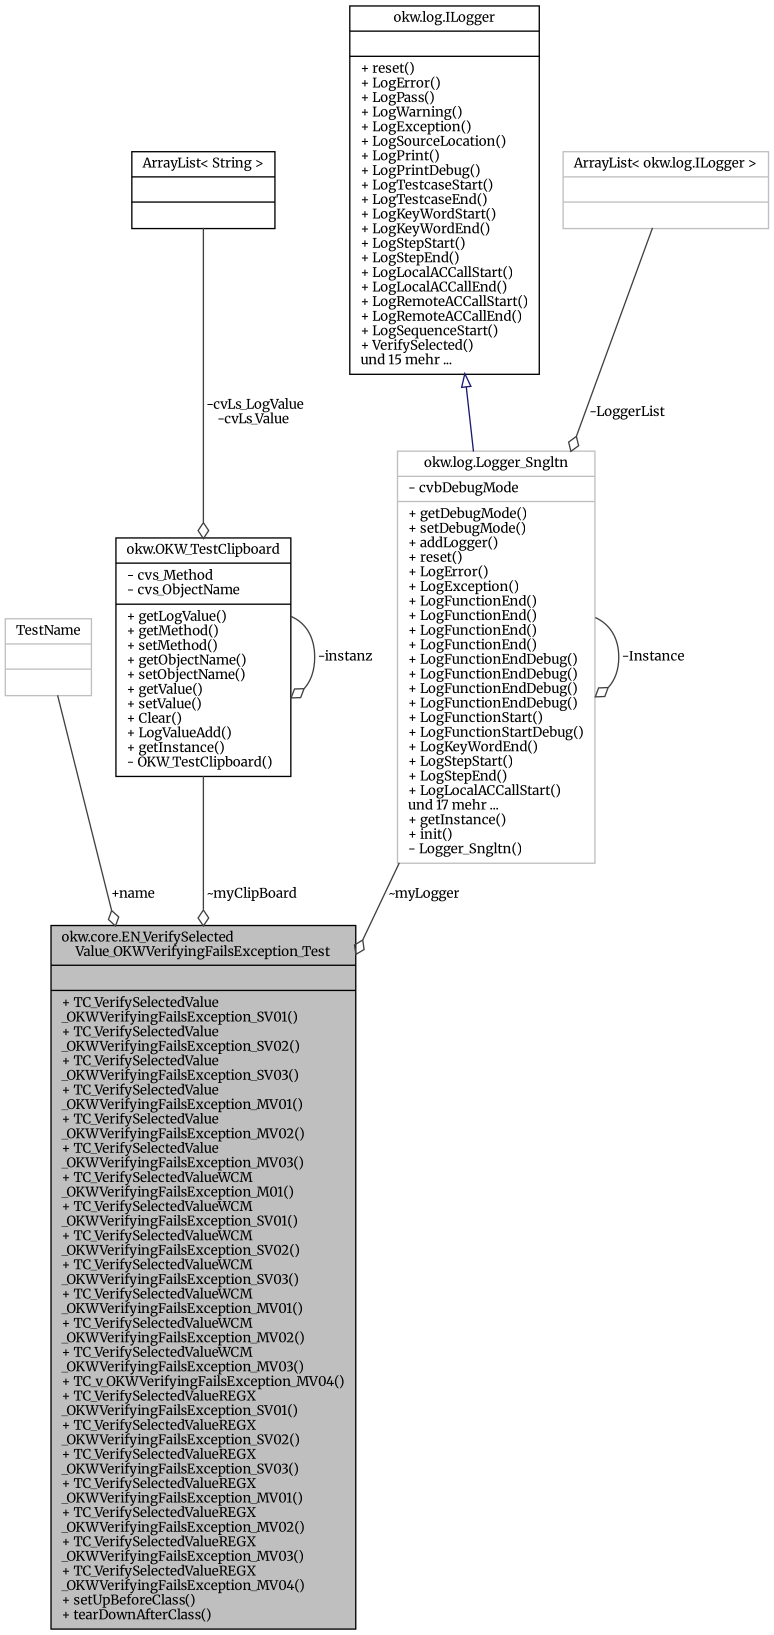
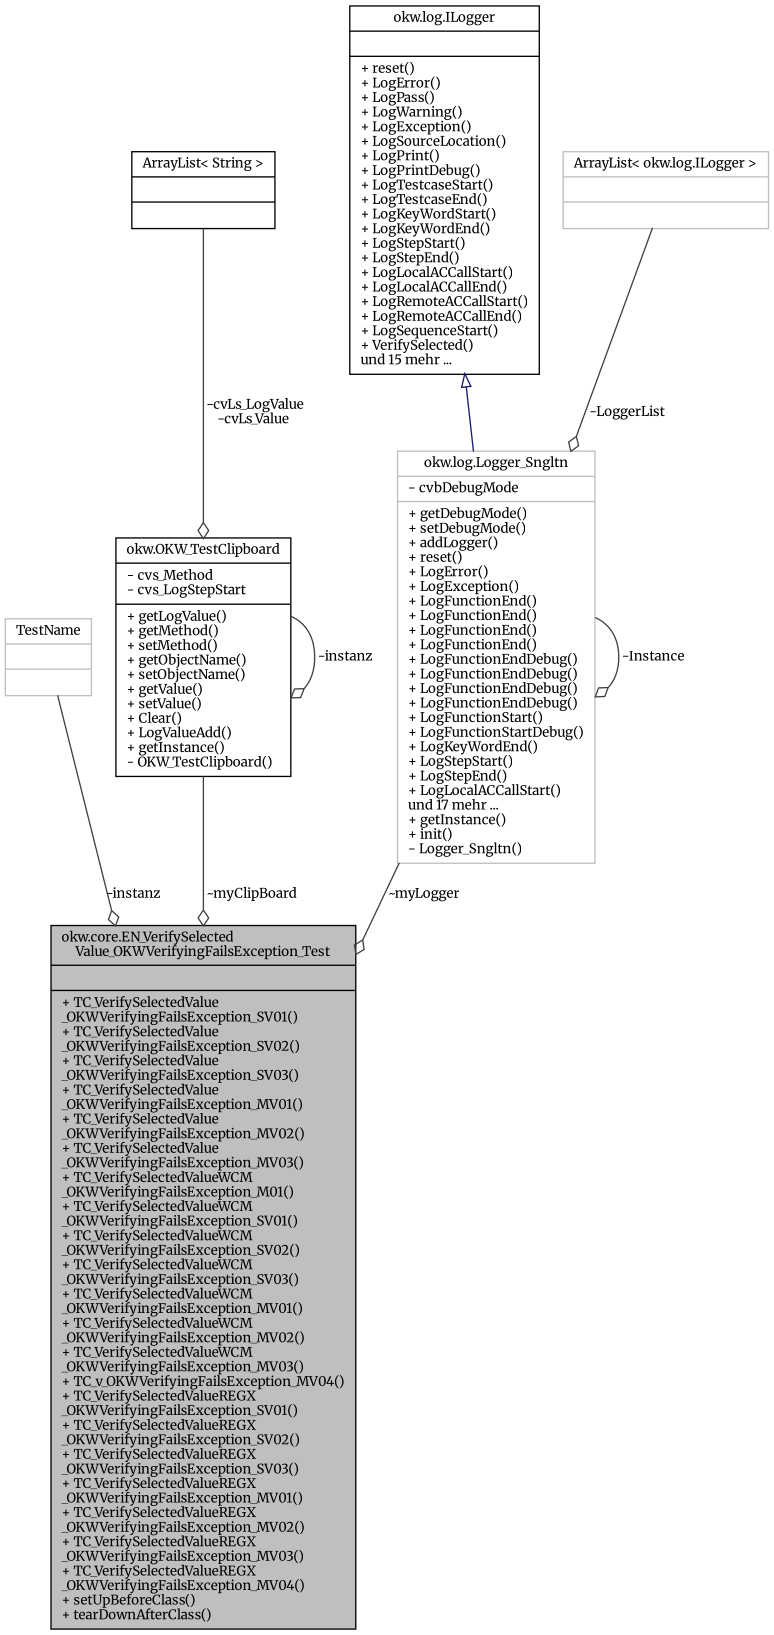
  digraph {
    fontname=Merriweather
    node [color=black fillcolor=white fontname=Merriweather fontsize=10 shape=record style=filled]
    edge [arrowhead=odiamond color=grey25 fontname=Merriweather fontsize=10 labelfontname=Helvetica labelfontsize=10 style=solid]
    n1 [fillcolor=grey75 fontcolor=black height=0.2 label="{okw.core.EN_VerifySelected\lValue_OKWVerifyingFailsException_Test\n||+ TC_VerifySelectedValue\l_OKWVerifyingFailsException_SV01()\l+ TC_VerifySelectedValue\l_OKWVerifyingFailsException_SV02()\l+ TC_VerifySelectedValue\l_OKWVerifyingFailsException_SV03()\l+ TC_VerifySelectedValue\l_OKWVerifyingFailsException_MV01()\l+ TC_VerifySelectedValue\l_OKWVerifyingFailsException_MV02()\l+ TC_VerifySelectedValue\l_OKWVerifyingFailsException_MV03()\l+ TC_VerifySelectedValueWCM\l_OKWVerifyingFailsException_M01()\l+ TC_VerifySelectedValueWCM\l_OKWVerifyingFailsException_SV01()\l+ TC_VerifySelectedValueWCM\l_OKWVerifyingFailsException_SV02()\l+ TC_VerifySelectedValueWCM\l_OKWVerifyingFailsException_SV03()\l+ TC_VerifySelectedValueWCM\l_OKWVerifyingFailsException_MV01()\l+ TC_VerifySelectedValueWCM\l_OKWVerifyingFailsException_MV02()\l+ TC_VerifySelectedValueWCM\l_OKWVerifyingFailsException_MV03()\l+ TC_v_OKWVerifyingFailsException_MV04()\l+ TC_VerifySelectedValueREGX\l_OKWVerifyingFailsException_SV01()\l+ TC_VerifySelectedValueREGX\l_OKWVerifyingFailsException_SV02()\l+ TC_VerifySelectedValueREGX\l_OKWVerifyingFailsException_SV03()\l+ TC_VerifySelectedValueREGX\l_OKWVerifyingFailsException_MV01()\l+ TC_VerifySelectedValueREGX\l_OKWVerifyingFailsException_MV02()\l+ TC_VerifySelectedValueREGX\l_OKWVerifyingFailsException_MV03()\l+ TC_VerifySelectedValueREGX\l_OKWVerifyingFailsException_MV04()\l+ setUpBeforeClass()\l+ tearDownAfterClass()\l}" width=0.4]
    n2 [color=grey75 height=0.2 label="{TestName\n||}" width=0.4]
-   n3 [height=0.2 label="{okw.OKW_TestClipboard\n|- cvs_Method\l- cvs_ObjectName\l|+ getLogValue()\l+ getMethod()\l+ setMethod()\l+ getObjectName()\l+ setObjectName()\l+ getValue()\l+ setValue()\l+ Clear()\l+ LogValueAdd()\l+ getInstance()\l- OKW_TestClipboard()\l}" width=0.4]
+   n3 [height=0.2 label="{okw.OKW_TestClipboard\n|- cvs_Method\l- cvs_LogStepStart\l|+ getLogValue()\l+ getMethod()\l+ setMethod()\l+ getObjectName()\l+ setObjectName()\l+ getValue()\l+ setValue()\l+ Clear()\l+ LogValueAdd()\l+ getInstance()\l- OKW_TestClipboard()\l}" width=0.4]
    n4 [height=0.2 label="{ArrayList\< String \>\n||}" width=0.4]
    n5 [color=grey75 height=0.2 label="{okw.log.Logger_Sngltn\n|- cvbDebugMode\l|+ getDebugMode()\l+ setDebugMode()\l+ addLogger()\l+ reset()\l+ LogError()\l+ LogException()\l+ LogFunctionEnd()\l+ LogFunctionEnd()\l+ LogFunctionEnd()\l+ LogFunctionEnd()\l+ LogFunctionEndDebug()\l+ LogFunctionEndDebug()\l+ LogFunctionEndDebug()\l+ LogFunctionEndDebug()\l+ LogFunctionStart()\l+ LogFunctionStartDebug()\l+ LogKeyWordEnd()\l+ LogStepStart()\l+ LogStepEnd()\l+ LogLocalACCallStart()\lund 17 mehr ...\l+ getInstance()\l+ init()\l- Logger_Sngltn()\l}" width=0.4]
    n6 [height=0.2 label="{okw.log.ILogger\n||+ reset()\l+ LogError()\l+ LogPass()\l+ LogWarning()\l+ LogException()\l+ LogSourceLocation()\l+ LogPrint()\l+ LogPrintDebug()\l+ LogTestcaseStart()\l+ LogTestcaseEnd()\l+ LogKeyWordStart()\l+ LogKeyWordEnd()\l+ LogStepStart()\l+ LogStepEnd()\l+ LogLocalACCallStart()\l+ LogLocalACCallEnd()\l+ LogRemoteACCallStart()\l+ LogRemoteACCallEnd()\l+ LogSequenceStart()\l+ VerifySelected()\lund 15 mehr ...\l}" width=0.4]
    n7 [color=grey75 height=0.2 label="{ArrayList\< okw.log.ILogger \>\n||}" width=0.4]
-   n2 -> n1 [label=" +name"]
+   n2 -> n1 [label=" -instanz"]
    n3 -> n1 [label=" ~myClipBoard"]
    n3 -> n3 [label=" -instanz"]
    n4 -> n3 [label=" -cvLs_LogValue\n-cvLs_Value"]
    n5 -> n1 [label=" ~myLogger"]
    n5 -> n5 [label=" -Instance"]
    n6 -> n5 [arrowtail=onormal color=midnightblue dir=back arrowhead=""]
    n7 -> n5 [label=" -LoggerList"]
  }
